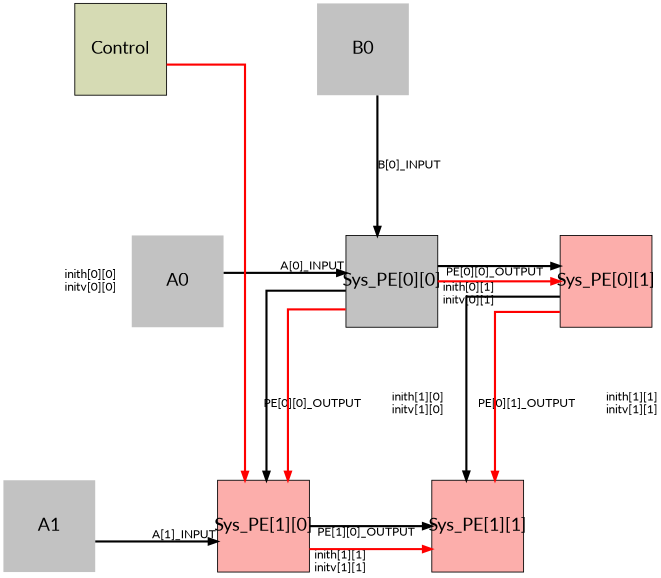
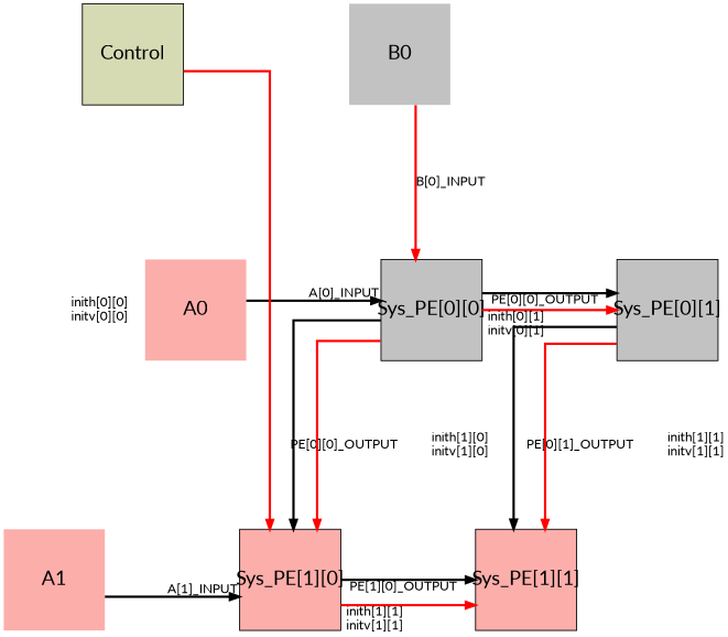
  digraph {
    fontname=Lato
    splines=ortho
    node [fillcolor="#99999999" fixedsize=true fontname=Lato fontsize=21 shape=square style=filled]
    edge [fontname=Lato minlen=4 penwidth=2.5]
    n1 [height=1.5 label="Sys_PE[0][0]" width=1.5]
-   n2 [fillcolor="#F9706B90" height=1.5 label="Sys_PE[0][1]" width=1.5]
-   A0 [color="#00000000" height=1.5 penwidth=2.5 width=1.5]
+   n2 [height=1.5 label="Sys_PE[0][1]" width=1.5]
+   A0 [color="#00000000" fillcolor="#F9706B90" height=1.5 penwidth=2.5 width=1.5]
    n4 [fillcolor="#F9706B90" height=1.5 label="Sys_PE[1][0]" width=1.5]
    n5 [fillcolor="#F9706B90" height=1.5 label="Sys_PE[1][1]" width=1.5]
-   A1 [color="#00000000" height=1.5 penwidth=2.5 width=1.5]
+   A1 [color="#00000000" fillcolor="#F9706B90" height=1.5 penwidth=2.5 width=1.5]
    n7 [fillcolor="#D6DBB4" height=1.5 label=Control width=1.5]
    B0 [color="#00000000" height=1.5 penwidth=2.5 width=1.5]
    subgraph sub_1 {
      rank=same
      n1
      n2
      A0
    }
    subgraph sub_2 {
      rank=same
      n4
      n5
      A1
    }
    subgraph sub_3 {
      rank=same
      n7
      B0
    }
    n1 -> n2 [style=invis]
    n1 -> n2 [label="PE[0][0]_OUTPUT"]
    n1 -> n2 [color=red label="inith[0][1]\ninitv[0][1]"]
    n1 -> n4 [label="PE[0][0]_OUTPUT"]
    n1 -> n4 [color=red label="inith[1][0]\ninitv[1][0]"]
    n2 -> n5 [label="PE[0][1]_OUTPUT"]
    n2 -> n5 [color=red label="inith[1][1]\ninitv[1][1]"]
    A0 -> n1 [style=invis]
    A0 -> n1 [xlabel="A[0]_INPUT"]
    n4 -> n5 [style=invis]
    n4 -> n5 [label="PE[1][0]_OUTPUT"]
    n4 -> n5 [color=red label="inith[1][1]\ninitv[1][1]"]
    A1 -> n4 [style=invis]
    A1 -> n4 [label="A[1]_INPUT"]
    n7 -> n4 [color=red label="inith[0][0]\ninitv[0][0]"]
    n7 -> B0 [style=invis]
-   B0 -> n1 [label="B[0]_INPUT"]
+   B0 -> n1 [label="B[0]_INPUT" color=red]
  }
